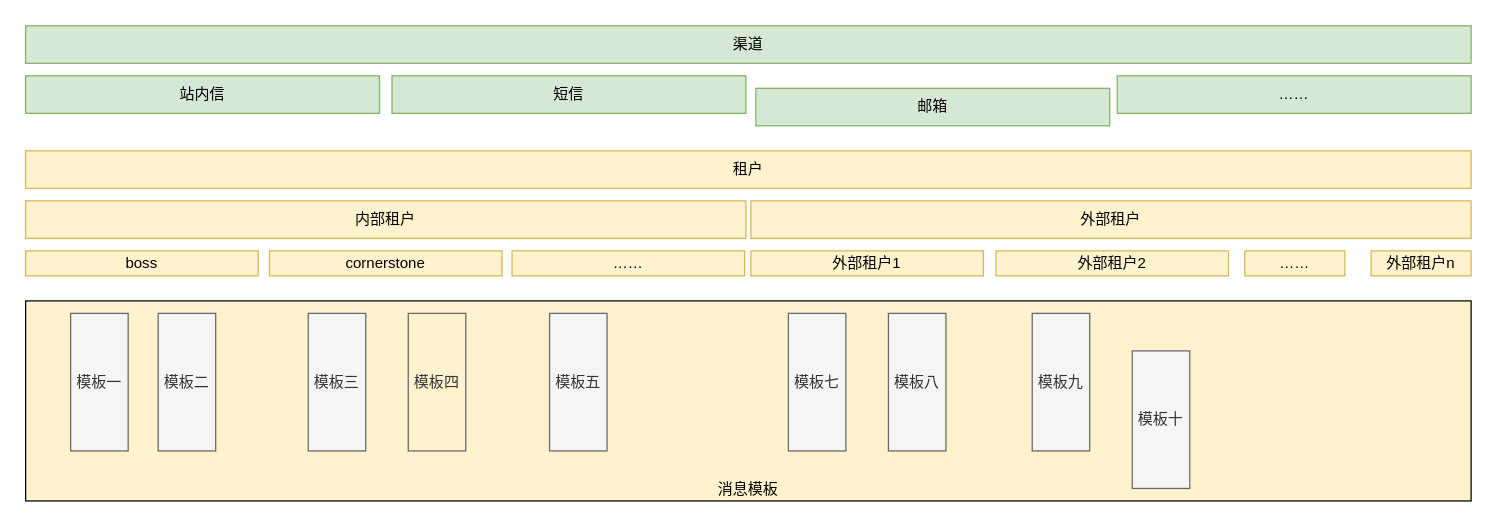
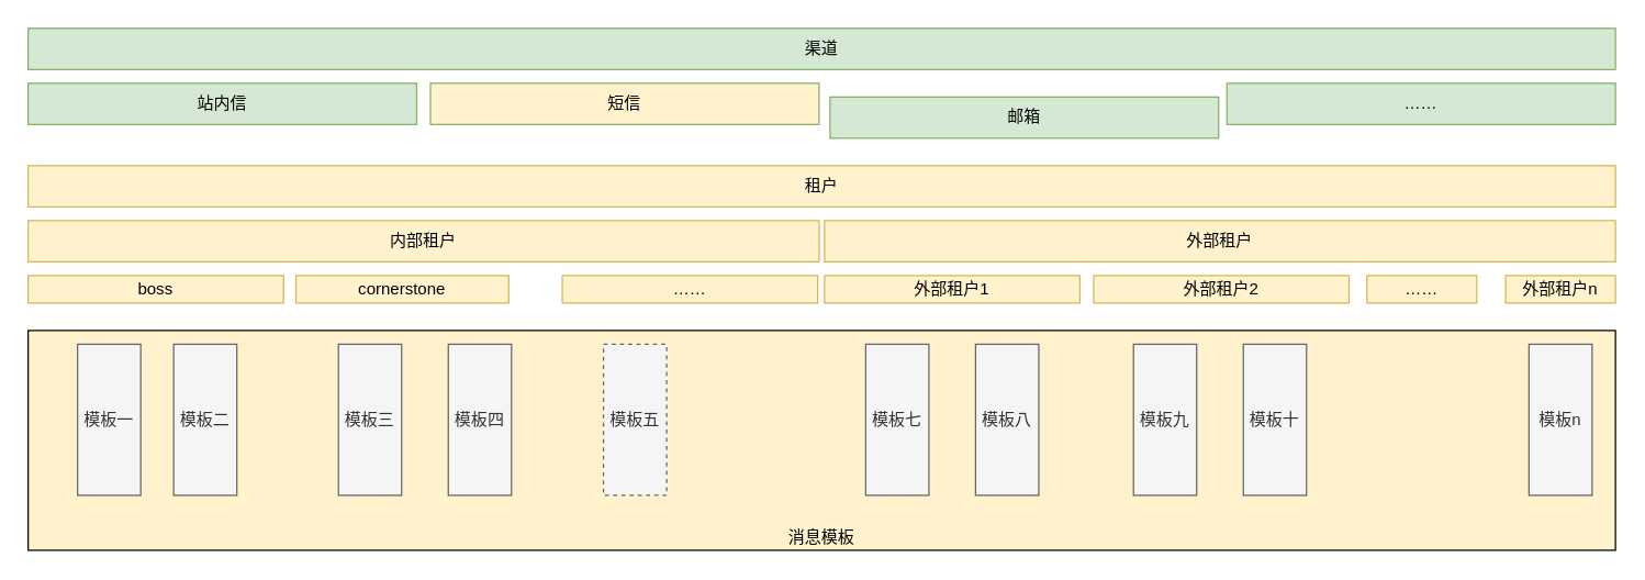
  <mxCell id="0" />
  <mxCell id="1" parent="0" />
  <mxCell id="2" value="消息模板" style="rounded=0;whiteSpace=wrap;html=1;verticalAlign=bottom;fillColor=#fff2cc;" vertex="1" parent="1"><mxGeometry x="20" y="240" width="1156" height="160" as="geometry" /></mxCell>
  <mxCell id="3" value="渠道" style="rounded=0;whiteSpace=wrap;html=1;fillColor=#d5e8d4;strokeColor=#82b366;" vertex="1" parent="1"><mxGeometry x="20" y="20" width="1156" height="30" as="geometry" /></mxCell>
  <mxCell id="4" value="站内信" style="rounded=0;whiteSpace=wrap;html=1;fillColor=#d5e8d4;strokeColor=#82b366;" vertex="1" parent="1"><mxGeometry x="20" y="60" width="283" height="30" as="geometry" /></mxCell>
- <mxCell id="5" value="短信" style="rounded=0;whiteSpace=wrap;html=1;fillColor=#d5e8d4;strokeColor=#82b366;" vertex="1" parent="1"><mxGeometry x="313" y="60" width="283" height="30" as="geometry" /></mxCell>
+ <mxCell id="5" value="短信" style="rounded=0;whiteSpace=wrap;html=1;fillColor=#fff2cc;strokeColor=#82b366;" vertex="1" parent="1"><mxGeometry x="313" y="60" width="283" height="30" as="geometry" /></mxCell>
  <mxCell id="6" value="邮箱" style="rounded=0;whiteSpace=wrap;html=1;fillColor=#d5e8d4;strokeColor=#82b366;" vertex="1" parent="1"><mxGeometry x="604" y="70" width="283" height="30" as="geometry" /></mxCell>
  <mxCell id="7" value="……" style="rounded=0;whiteSpace=wrap;html=1;fillColor=#d5e8d4;strokeColor=#82b366;" vertex="1" parent="1"><mxGeometry x="893" y="60" width="283" height="30" as="geometry" /></mxCell>
  <mxCell id="8" value="租户" style="rounded=0;whiteSpace=wrap;html=1;fillColor=#fff2cc;strokeColor=#d6b656;" vertex="1" parent="1"><mxGeometry x="20" y="120" width="1156" height="30" as="geometry" /></mxCell>
  <mxCell id="9" value="内部租户" style="rounded=0;whiteSpace=wrap;html=1;fillColor=#fff2cc;strokeColor=#d6b656;" vertex="1" parent="1"><mxGeometry x="20" y="160" width="576" height="30" as="geometry" /></mxCell>
  <mxCell id="10" value="外部租户" style="rounded=0;whiteSpace=wrap;html=1;fillColor=#fff2cc;strokeColor=#d6b656;" vertex="1" parent="1"><mxGeometry x="600" y="160" width="576" height="30" as="geometry" /></mxCell>
  <mxCell id="11" value="boss" style="rounded=0;whiteSpace=wrap;html=1;fillColor=#fff2cc;strokeColor=#d6b656;" vertex="1" parent="1"><mxGeometry x="20" y="200" width="186" height="20" as="geometry" /></mxCell>
- <mxCell id="12" value="cornerstone" style="rounded=0;whiteSpace=wrap;html=1;fillColor=#fff2cc;strokeColor=#d6b656;" vertex="1" parent="1"><mxGeometry x="215" y="200" width="186" height="20" as="geometry" /></mxCell>
+ <mxCell id="12" value="cornerstone" style="rounded=0;whiteSpace=wrap;html=1;fillColor=#fff2cc;strokeColor=#d6b656;" vertex="1" parent="1"><mxGeometry x="215" y="200" width="155" height="20" as="geometry" /></mxCell>
  <mxCell id="13" value="……" style="rounded=0;whiteSpace=wrap;html=1;fillColor=#fff2cc;strokeColor=#d6b656;" vertex="1" parent="1"><mxGeometry x="409" y="200" width="186" height="20" as="geometry" /></mxCell>
  <mxCell id="14" value="外部租户1" style="rounded=0;whiteSpace=wrap;html=1;fillColor=#fff2cc;strokeColor=#d6b656;" vertex="1" parent="1"><mxGeometry x="600" y="200" width="186" height="20" as="geometry" /></mxCell>
  <mxCell id="15" value="外部租户2" style="rounded=0;whiteSpace=wrap;html=1;fillColor=#fff2cc;strokeColor=#d6b656;" vertex="1" parent="1"><mxGeometry x="796" y="200" width="186" height="20" as="geometry" /></mxCell>
  <mxCell id="16" value="外部租户n" style="rounded=0;whiteSpace=wrap;html=1;fillColor=#fff2cc;strokeColor=#d6b656;" vertex="1" parent="1"><mxGeometry x="1096" y="200" width="80" height="20" as="geometry" /></mxCell>
  <mxCell id="17" value="……" style="rounded=0;whiteSpace=wrap;html=1;fillColor=#fff2cc;strokeColor=#d6b656;" vertex="1" parent="1"><mxGeometry x="995" y="200" width="80" height="20" as="geometry" /></mxCell>
  <mxCell id="18" value="模板一" style="rounded=0;whiteSpace=wrap;html=1;fillColor=#f5f5f5;fontColor=#333333;strokeColor=#666666;" vertex="1" parent="1"><mxGeometry x="56" y="250" width="46" height="110" as="geometry" /></mxCell>
  <mxCell id="19" value="模板二" style="rounded=0;whiteSpace=wrap;html=1;fillColor=#f5f5f5;fontColor=#333333;strokeColor=#666666;" vertex="1" parent="1"><mxGeometry x="126" y="250" width="46" height="110" as="geometry" /></mxCell>
  <mxCell id="20" value="模板三" style="rounded=0;whiteSpace=wrap;html=1;fillColor=#f5f5f5;fontColor=#333333;strokeColor=#666666;" vertex="1" parent="1"><mxGeometry x="246" y="250" width="46" height="110" as="geometry" /></mxCell>
- <mxCell id="21" value="模板四" style="rounded=0;whiteSpace=wrap;html=1;fillColor=#fff2cc;fontColor=#333333;strokeColor=#666666;" vertex="1" parent="1"><mxGeometry x="326" y="250" width="46" height="110" as="geometry" /></mxCell>
- <mxCell id="22" value="模板五" style="rounded=0;whiteSpace=wrap;html=1;fillColor=#f5f5f5;fontColor=#333333;strokeColor=#666666;" vertex="1" parent="1"><mxGeometry x="439" y="250" width="46" height="110" as="geometry" /></mxCell>
+ <mxCell id="21" value="模板四" style="rounded=0;whiteSpace=wrap;html=1;fillColor=#f5f5f5;fontColor=#333333;strokeColor=#666666;" vertex="1" parent="1"><mxGeometry x="326" y="250" width="46" height="110" as="geometry" /></mxCell>
+ <mxCell id="22" value="模板五" style="rounded=0;whiteSpace=wrap;html=1;fillColor=#f5f5f5;fontColor=#333333;strokeColor=#666666;dashed=1;" vertex="1" parent="1"><mxGeometry x="439" y="250" width="46" height="110" as="geometry" /></mxCell>
  <mxCell id="23" value="模板七" style="rounded=0;whiteSpace=wrap;html=1;fillColor=#f5f5f5;fontColor=#333333;strokeColor=#666666;" vertex="1" parent="1"><mxGeometry x="630" y="250" width="46" height="110" as="geometry" /></mxCell>
  <mxCell id="24" value="模板八" style="rounded=0;whiteSpace=wrap;html=1;fillColor=#f5f5f5;fontColor=#333333;strokeColor=#666666;" vertex="1" parent="1"><mxGeometry x="710" y="250" width="46" height="110" as="geometry" /></mxCell>
  <mxCell id="25" value="模板九" style="rounded=0;whiteSpace=wrap;html=1;fillColor=#f5f5f5;fontColor=#333333;strokeColor=#666666;" vertex="1" parent="1"><mxGeometry x="825" y="250" width="46" height="110" as="geometry" /></mxCell>
- <mxCell id="26" value="模板十" style="rounded=0;whiteSpace=wrap;html=1;fillColor=#f5f5f5;fontColor=#333333;strokeColor=#666666;" vertex="1" parent="1"><mxGeometry x="905" y="280" width="46" height="110" as="geometry" /></mxCell>
+ <mxCell id="26" value="模板十" style="rounded=0;whiteSpace=wrap;html=1;fillColor=#f5f5f5;fontColor=#333333;strokeColor=#666666;" vertex="1" parent="1"><mxGeometry x="905" y="250" width="46" height="110" as="geometry" /></mxCell>
+ <mxCell id="27" value="模板n" style="rounded=0;whiteSpace=wrap;html=1;fillColor=#f5f5f5;fontColor=#333333;strokeColor=#666666;" vertex="1" parent="1"><mxGeometry x="1113" y="250" width="46" height="110" as="geometry" /></mxCell>
